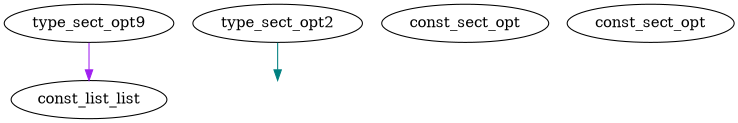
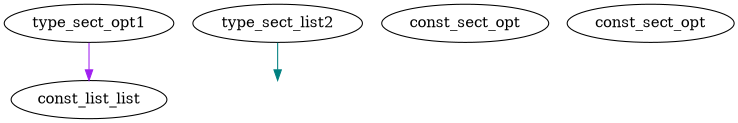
  digraph {
    rankdir=TB
    n1 [label=const_list_list]
    dummy [style=invis]
    n3 [label=const_sect_opt]
    n4 [label=const_sect_opt]
-   type_sect_opt1 [label=type_sect_opt9]
-   type_sect_opt2
+   type_sect_opt1
+   type_sect_opt2 [label=type_sect_list2]
    subgraph sub_1 {
      rank=same
      n1
      dummy
    }
    type_sect_opt1 -> n1 [color=purple]
    type_sect_opt2 -> dummy [color=teal]
  }
